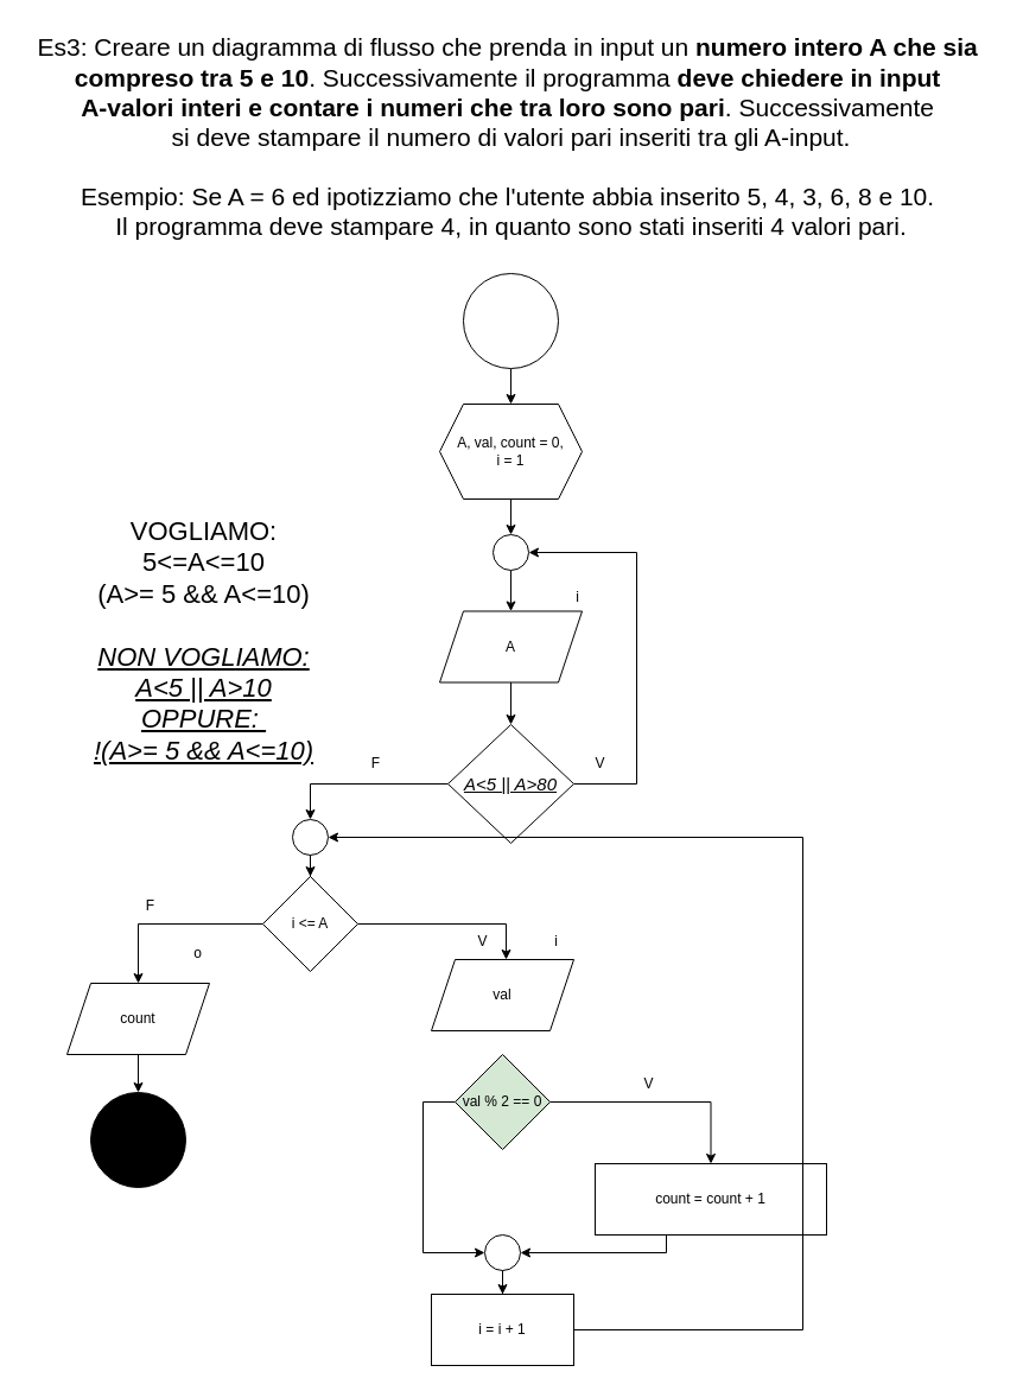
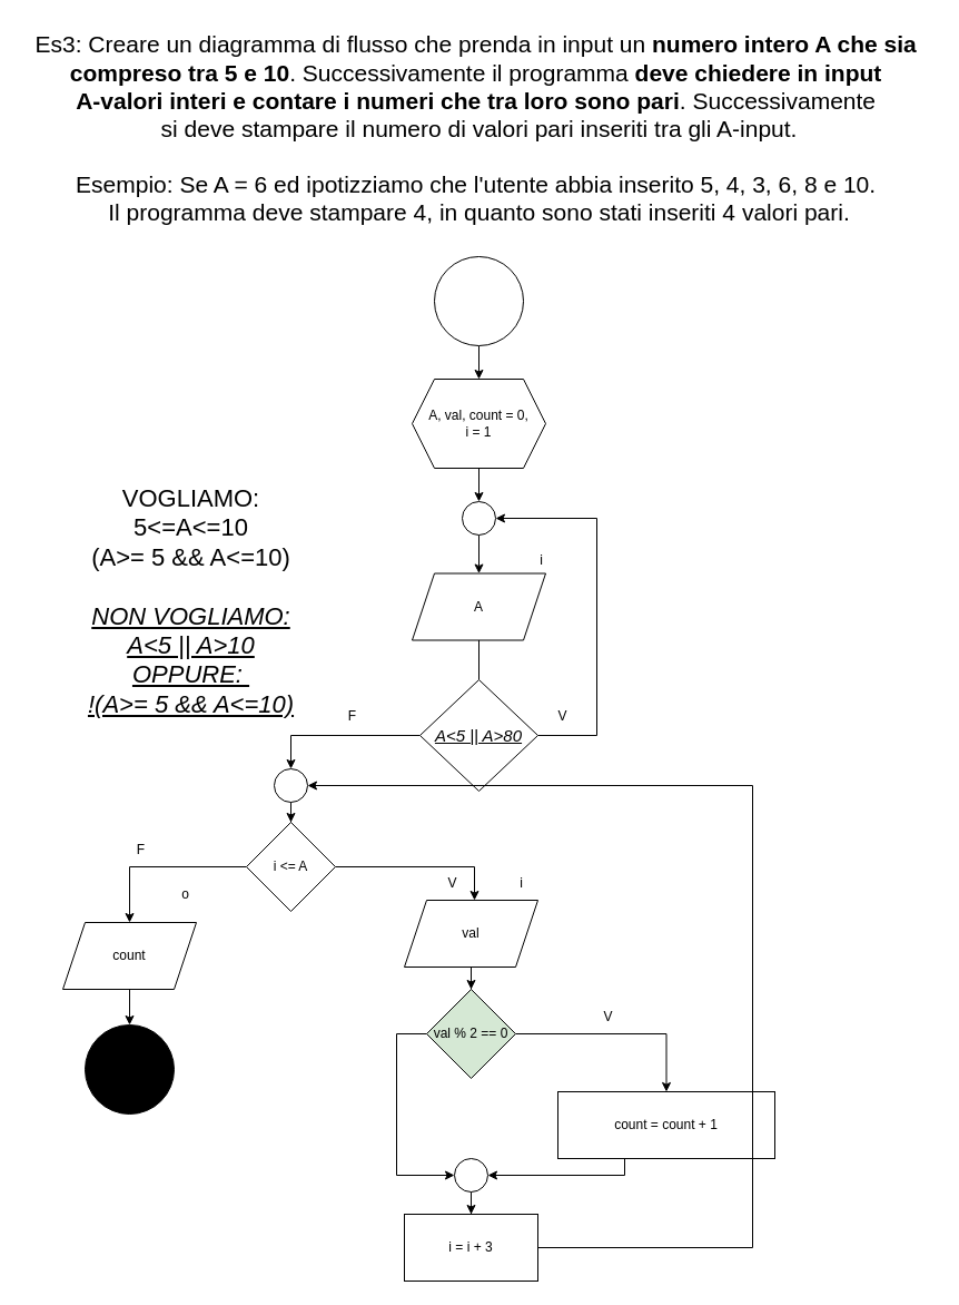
  <mxCell id="0" />
  <mxCell id="1" parent="0" />
  <mxCell id="2" value="&lt;font style=&quot;font-size: 21px;&quot;&gt;Es3: Creare un diagramma di flusso che prenda in input un &lt;b&gt;numero intero A che sia&amp;nbsp;&lt;br&gt;&lt;/b&gt;&lt;/font&gt;&lt;div&gt;&lt;font style=&quot;font-size: 21px;&quot;&gt;&lt;b&gt;compreso tra 5 e 10&lt;/b&gt;. Successivamente il programma &lt;b&gt;deve chiedere in input&amp;nbsp;&lt;/b&gt;&lt;/font&gt;&lt;/div&gt;&lt;div&gt;&lt;font style=&quot;font-size: 21px;&quot;&gt;&lt;b&gt;A-valori interi e contare i numeri che tra loro sono pari&lt;/b&gt;. Successivamente&amp;nbsp;&lt;/font&gt;&lt;/div&gt;&lt;div&gt;&lt;font style=&quot;font-size: 21px;&quot;&gt;si deve stampare il numero di valori pari inseriti tra gli A-input.&lt;/font&gt;&lt;/div&gt;&lt;div&gt;&lt;font style=&quot;font-size: 21px;&quot;&gt;&lt;br&gt;&lt;/font&gt;&lt;/div&gt;&lt;div&gt;&lt;font style=&quot;font-size: 21px;&quot;&gt;Esempio: Se A = 6 ed ipotizziamo che l'utente abbia inserito 5, 4, 3, 6, 8 e 10.&amp;nbsp;&lt;/font&gt;&lt;/div&gt;&lt;div&gt;&lt;font style=&quot;font-size: 21px;&quot;&gt;Il programma deve stampare 4, in quanto sono stati inseriti 4 valori pari.&lt;/font&gt;&lt;/div&gt;" style="text;html=1;align=center;verticalAlign=middle;resizable=0;points=[];autosize=1;strokeColor=none;fillColor=none;" vertex="1" parent="1"><mxGeometry x="20" y="20" width="820" height="190" as="geometry" /></mxCell>
  <mxCell id="3" value="" style="edgeStyle=orthogonalEdgeStyle;rounded=0;orthogonalLoop=1;jettySize=auto;html=1;" edge="1" parent="1" source="4" target="6"><mxGeometry relative="1" as="geometry" /></mxCell>
  <mxCell id="4" value="" style="ellipse;whiteSpace=wrap;html=1;aspect=fixed;" vertex="1" parent="1"><mxGeometry x="390" y="230" width="80" height="80" as="geometry" /></mxCell>
  <mxCell id="5" value="" style="edgeStyle=orthogonalEdgeStyle;rounded=0;orthogonalLoop=1;jettySize=auto;html=1;" edge="1" parent="1" source="6" target="8"><mxGeometry relative="1" as="geometry" /></mxCell>
  <mxCell id="6" value="A, val, count = 0,&lt;div&gt;i = 1&lt;/div&gt;" style="shape=hexagon;perimeter=hexagonPerimeter2;whiteSpace=wrap;html=1;fixedSize=1;" vertex="1" parent="1"><mxGeometry x="370" y="340" width="120" height="80" as="geometry" /></mxCell>
  <mxCell id="7" value="" style="edgeStyle=orthogonalEdgeStyle;rounded=0;orthogonalLoop=1;jettySize=auto;html=1;" edge="1" parent="1" source="8" target="10"><mxGeometry relative="1" as="geometry" /></mxCell>
  <mxCell id="8" value="" style="ellipse;whiteSpace=wrap;html=1;" vertex="1" parent="1"><mxGeometry x="415" y="450" width="30" height="30" as="geometry" /></mxCell>
- <mxCell id="9" value="" style="edgeStyle=orthogonalEdgeStyle;rounded=0;orthogonalLoop=1;jettySize=auto;html=1;" edge="1" parent="1" source="10" target="14"><mxGeometry relative="1" as="geometry" /></mxCell>
+ <mxCell id="9" value="" style="edgeStyle=orthogonalEdgeStyle;rounded=0;orthogonalLoop=1;jettySize=auto;html=1;endArrow=none;" edge="1" parent="1" source="10" target="14"><mxGeometry relative="1" as="geometry" /></mxCell>
  <mxCell id="10" value="A" style="shape=parallelogram;perimeter=parallelogramPerimeter;whiteSpace=wrap;html=1;fixedSize=1;" vertex="1" parent="1"><mxGeometry x="370" y="514.5" width="120" height="60" as="geometry" /></mxCell>
  <mxCell id="11" value="i" style="text;html=1;align=center;verticalAlign=middle;resizable=0;points=[];autosize=1;strokeColor=none;fillColor=none;" vertex="1" parent="1"><mxGeometry x="471" y="488" width="30" height="30" as="geometry" /></mxCell>
  <mxCell id="12" style="edgeStyle=orthogonalEdgeStyle;rounded=0;orthogonalLoop=1;jettySize=auto;html=1;entryX=1;entryY=0.5;entryDx=0;entryDy=0;" edge="1" parent="1" source="14" target="8"><mxGeometry relative="1" as="geometry"><Array as="points"><mxPoint x="536" y="660" /><mxPoint x="536" y="465" /></Array></mxGeometry></mxCell>
  <mxCell id="13" style="edgeStyle=orthogonalEdgeStyle;rounded=0;orthogonalLoop=1;jettySize=auto;html=1;entryX=0.5;entryY=0;entryDx=0;entryDy=0;" edge="1" parent="1" source="14" target="18"><mxGeometry relative="1" as="geometry" /></mxCell>
  <mxCell id="14" value="&lt;u style=&quot;white-space: nowrap;&quot;&gt;&lt;i&gt;&lt;font style=&quot;font-size: 15px;&quot;&gt;A&amp;lt;5 || A&amp;gt;80&lt;/font&gt;&lt;/i&gt;&lt;/u&gt;" style="rhombus;whiteSpace=wrap;html=1;" vertex="1" parent="1"><mxGeometry x="377" y="610" width="106" height="100" as="geometry" /></mxCell>
  <mxCell id="15" value="&lt;font style=&quot;font-size: 22px;&quot;&gt;VOGLIAMO:&lt;/font&gt;&lt;div&gt;&lt;font style=&quot;font-size: 22px;&quot;&gt;5&amp;lt;=A&amp;lt;=10&lt;/font&gt;&lt;/div&gt;&lt;div&gt;&lt;font style=&quot;font-size: 22px;&quot;&gt;(A&amp;gt;= 5 &amp;amp;&amp;amp; A&amp;lt;=10)&lt;/font&gt;&lt;/div&gt;&lt;div&gt;&lt;font style=&quot;font-size: 22px;&quot;&gt;&lt;br&gt;&lt;/font&gt;&lt;/div&gt;&lt;div&gt;&lt;font style=&quot;font-size: 22px;&quot;&gt;&lt;u&gt;&lt;i&gt;NON VOGLIAMO:&lt;/i&gt;&lt;/u&gt;&lt;/font&gt;&lt;/div&gt;&lt;div&gt;&lt;font style=&quot;font-size: 22px;&quot;&gt;&lt;u&gt;&lt;i&gt;A&amp;lt;5 || A&amp;gt;10&lt;/i&gt;&lt;/u&gt;&lt;/font&gt;&lt;/div&gt;&lt;div&gt;&lt;font style=&quot;font-size: 22px;&quot;&gt;&lt;u&gt;&lt;i&gt;OPPURE:&amp;nbsp;&lt;/i&gt;&lt;/u&gt;&lt;/font&gt;&lt;/div&gt;&lt;div&gt;&lt;font style=&quot;font-size: 22px;&quot;&gt;&lt;u&gt;&lt;i&gt;!(A&amp;gt;= 5 &amp;amp;&amp;amp; A&amp;lt;=10)&lt;/i&gt;&lt;/u&gt;&lt;br&gt;&lt;/font&gt;&lt;/div&gt;" style="text;html=1;align=center;verticalAlign=middle;resizable=0;points=[];autosize=1;strokeColor=none;fillColor=none;" vertex="1" parent="1"><mxGeometry x="66" y="430" width="210" height="220" as="geometry" /></mxCell>
  <mxCell id="16" value="V" style="text;html=1;align=center;verticalAlign=middle;resizable=0;points=[];autosize=1;strokeColor=none;fillColor=none;" vertex="1" parent="1"><mxGeometry x="490" y="628" width="30" height="30" as="geometry" /></mxCell>
  <mxCell id="17" value="" style="edgeStyle=orthogonalEdgeStyle;rounded=0;orthogonalLoop=1;jettySize=auto;html=1;" edge="1" parent="1" source="18" target="22"><mxGeometry relative="1" as="geometry" /></mxCell>
  <mxCell id="18" value="" style="ellipse;whiteSpace=wrap;html=1;" vertex="1" parent="1"><mxGeometry x="246" y="690" width="30" height="30" as="geometry" /></mxCell>
  <mxCell id="19" value="F" style="text;html=1;align=center;verticalAlign=middle;resizable=0;points=[];autosize=1;strokeColor=none;fillColor=none;" vertex="1" parent="1"><mxGeometry x="301" y="628" width="30" height="30" as="geometry" /></mxCell>
  <mxCell id="20" value="" style="edgeStyle=orthogonalEdgeStyle;rounded=0;orthogonalLoop=1;jettySize=auto;html=1;" edge="1" parent="1" source="22" target="24"><mxGeometry relative="1" as="geometry"><Array as="points"><mxPoint x="426" y="778" /></Array></mxGeometry></mxCell>
  <mxCell id="21" value="" style="edgeStyle=orthogonalEdgeStyle;rounded=0;orthogonalLoop=1;jettySize=auto;html=1;" edge="1" parent="1" source="22" target="26"><mxGeometry relative="1" as="geometry" /></mxCell>
  <mxCell id="22" value="i &amp;lt;= A" style="rhombus;whiteSpace=wrap;html=1;" vertex="1" parent="1"><mxGeometry x="221" y="738" width="80" height="80" as="geometry" /></mxCell>
+ <mxCell id="23" value="" style="edgeStyle=orthogonalEdgeStyle;rounded=0;orthogonalLoop=1;jettySize=auto;html=1;" edge="1" parent="1" source="24" target="32"><mxGeometry relative="1" as="geometry" /></mxCell>
  <mxCell id="24" value="val" style="shape=parallelogram;perimeter=parallelogramPerimeter;whiteSpace=wrap;html=1;fixedSize=1;" vertex="1" parent="1"><mxGeometry x="363" y="808" width="120" height="60" as="geometry" /></mxCell>
  <mxCell id="25" value="" style="edgeStyle=orthogonalEdgeStyle;rounded=0;orthogonalLoop=1;jettySize=auto;html=1;" edge="1" parent="1" source="26" target="41"><mxGeometry relative="1" as="geometry" /></mxCell>
  <mxCell id="26" value="count" style="shape=parallelogram;perimeter=parallelogramPerimeter;whiteSpace=wrap;html=1;fixedSize=1;" vertex="1" parent="1"><mxGeometry x="56" y="828" width="120" height="60" as="geometry" /></mxCell>
  <mxCell id="27" value="F" style="text;html=1;align=center;verticalAlign=middle;resizable=0;points=[];autosize=1;strokeColor=none;fillColor=none;" vertex="1" parent="1"><mxGeometry x="111" y="748" width="30" height="30" as="geometry" /></mxCell>
  <mxCell id="28" value="V" style="text;html=1;align=center;verticalAlign=middle;resizable=0;points=[];autosize=1;strokeColor=none;fillColor=none;" vertex="1" parent="1"><mxGeometry x="391" y="778" width="30" height="30" as="geometry" /></mxCell>
  <mxCell id="29" value="i" style="text;html=1;align=center;verticalAlign=middle;resizable=0;points=[];autosize=1;strokeColor=none;fillColor=none;" vertex="1" parent="1"><mxGeometry x="453" y="778" width="30" height="30" as="geometry" /></mxCell>
  <mxCell id="30" value="" style="edgeStyle=orthogonalEdgeStyle;rounded=0;orthogonalLoop=1;jettySize=auto;html=1;" edge="1" parent="1" source="32" target="34"><mxGeometry relative="1" as="geometry" /></mxCell>
  <mxCell id="31" style="edgeStyle=orthogonalEdgeStyle;rounded=0;orthogonalLoop=1;jettySize=auto;html=1;entryX=0;entryY=0.5;entryDx=0;entryDy=0;" edge="1" parent="1" source="32" target="37"><mxGeometry relative="1" as="geometry"><Array as="points"><mxPoint x="356" y="928" /><mxPoint x="356" y="1055" /></Array></mxGeometry></mxCell>
  <mxCell id="32" value="val % 2 == 0" style="rhombus;whiteSpace=wrap;html=1;fillColor=#d5e8d4;" vertex="1" parent="1"><mxGeometry x="383" y="888" width="80" height="80" as="geometry" /></mxCell>
  <mxCell id="33" style="edgeStyle=orthogonalEdgeStyle;rounded=0;orthogonalLoop=1;jettySize=auto;html=1;entryX=1;entryY=0.5;entryDx=0;entryDy=0;" edge="1" parent="1" source="34" target="37"><mxGeometry relative="1" as="geometry"><Array as="points"><mxPoint x="561" y="1055" /></Array></mxGeometry></mxCell>
  <mxCell id="34" value="count = count + 1" style="whiteSpace=wrap;html=1;" vertex="1" parent="1"><mxGeometry x="501" y="980" width="195" height="60" as="geometry" /></mxCell>
  <mxCell id="35" value="V" style="text;html=1;align=center;verticalAlign=middle;resizable=0;points=[];autosize=1;strokeColor=none;fillColor=none;" vertex="1" parent="1"><mxGeometry x="531" y="898" width="30" height="30" as="geometry" /></mxCell>
  <mxCell id="36" value="" style="edgeStyle=orthogonalEdgeStyle;rounded=0;orthogonalLoop=1;jettySize=auto;html=1;" edge="1" parent="1" source="37" target="39"><mxGeometry relative="1" as="geometry" /></mxCell>
  <mxCell id="37" value="" style="ellipse;whiteSpace=wrap;html=1;" vertex="1" parent="1"><mxGeometry x="408" y="1040" width="30" height="30" as="geometry" /></mxCell>
  <mxCell id="38" style="edgeStyle=orthogonalEdgeStyle;rounded=0;orthogonalLoop=1;jettySize=auto;html=1;entryX=1;entryY=0.5;entryDx=0;entryDy=0;" edge="1" parent="1" source="39" target="18"><mxGeometry relative="1" as="geometry"><Array as="points"><mxPoint x="676" y="1120" /><mxPoint x="676" y="705" /></Array></mxGeometry></mxCell>
- <mxCell id="39" value="i = i + 1" style="whiteSpace=wrap;html=1;" vertex="1" parent="1"><mxGeometry x="363" y="1090" width="120" height="60" as="geometry" /></mxCell>
+ <mxCell id="39" value="i = i + 3" style="whiteSpace=wrap;html=1;" vertex="1" parent="1"><mxGeometry x="363" y="1090" width="120" height="60" as="geometry" /></mxCell>
  <mxCell id="40" value="o" style="text;html=1;align=center;verticalAlign=middle;resizable=0;points=[];autosize=1;strokeColor=none;fillColor=none;" vertex="1" parent="1"><mxGeometry x="151" y="788" width="30" height="30" as="geometry" /></mxCell>
  <mxCell id="41" value="" style="ellipse;whiteSpace=wrap;html=1;fillColor=#000000;" vertex="1" parent="1"><mxGeometry x="76" y="920" width="80" height="80" as="geometry" /></mxCell>
